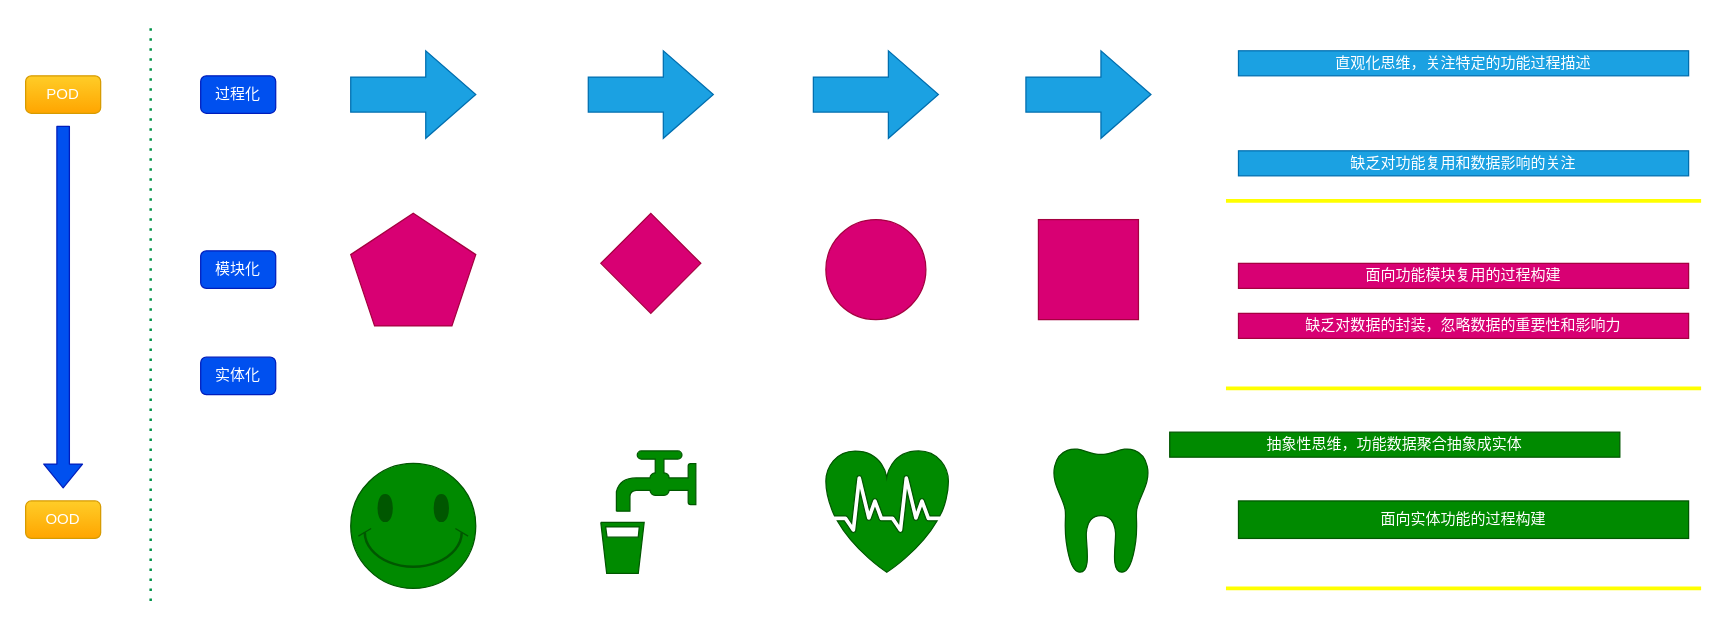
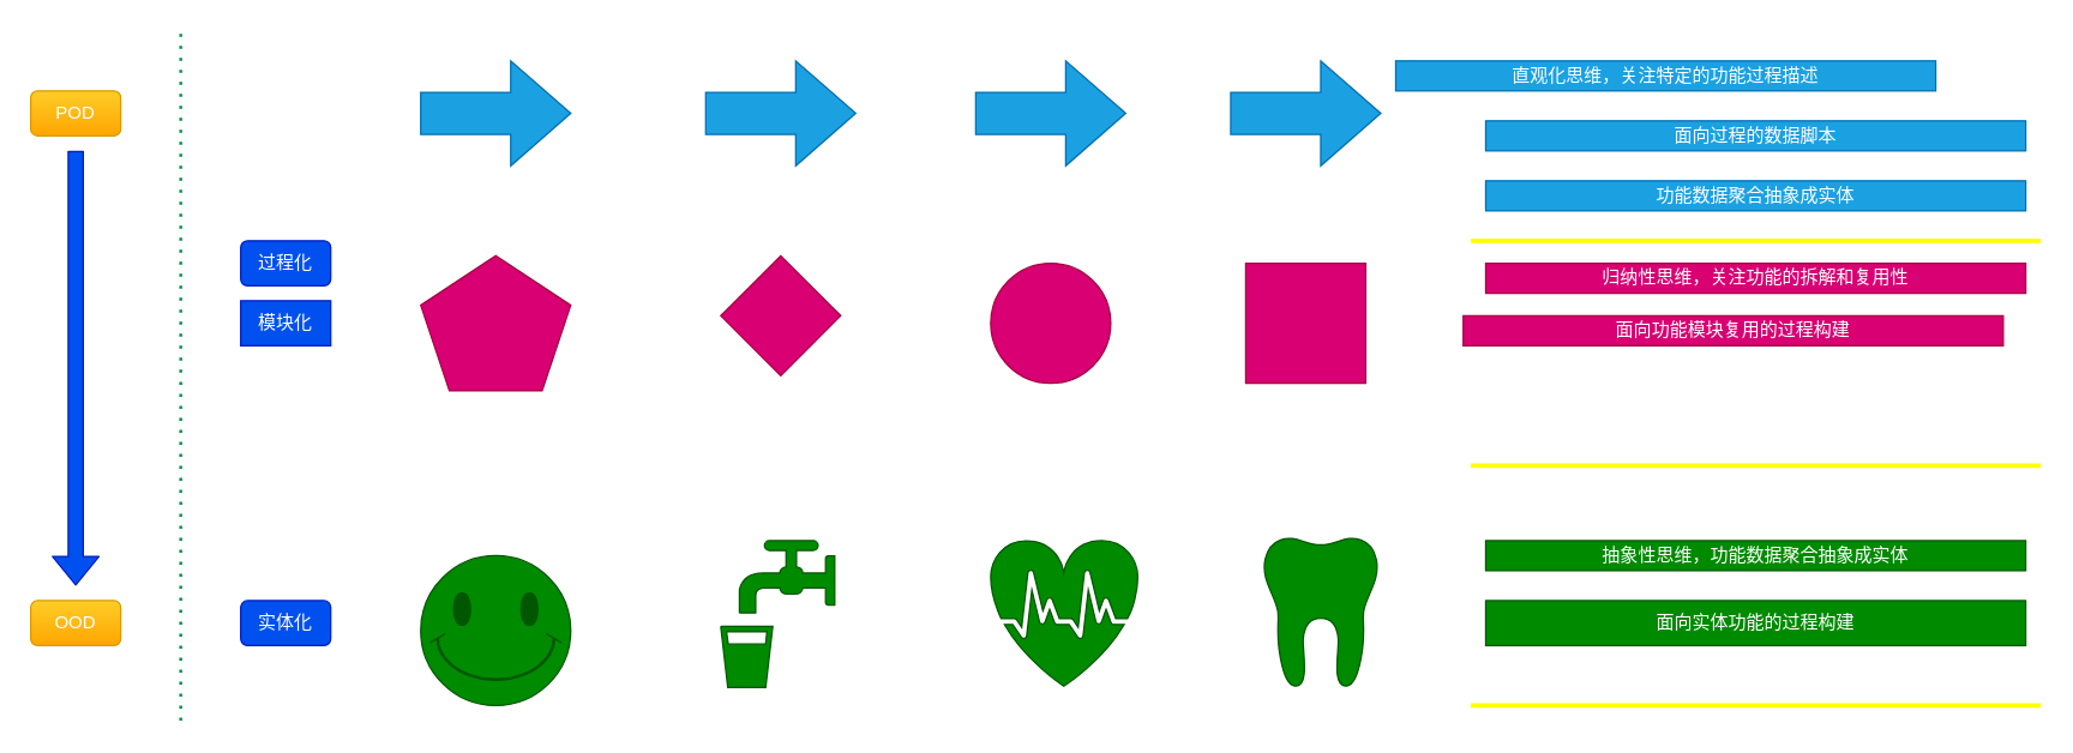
  <mxCell id="0" />
  <mxCell id="1" parent="0" />
- <mxCell id="2" value="过程化" style="rounded=1;whiteSpace=wrap;html=1;fillColor=#0050ef;strokeColor=#001DBC;fontColor=#ffffff;" parent="1" vertex="1"><mxGeometry x="160" y="60" width="60" height="30" as="geometry" /></mxCell>
+ <mxCell id="2" value="过程化" style="rounded=1;whiteSpace=wrap;html=1;fillColor=#0050ef;strokeColor=#001DBC;fontColor=#ffffff;" parent="1" vertex="1"><mxGeometry x="160" y="160" width="60" height="30" as="geometry" /></mxCell>
  <mxCell id="3" value="" style="html=1;shadow=0;dashed=0;align=center;verticalAlign=middle;shape=mxgraph.arrows2.arrow;dy=0.6;dx=40;notch=0;fillColor=#1ba1e2;strokeColor=#006EAF;fontColor=#ffffff;" parent="1" vertex="1"><mxGeometry x="280" y="40" width="100" height="70" as="geometry" /></mxCell>
  <mxCell id="4" value="" style="html=1;shadow=0;dashed=0;align=center;verticalAlign=middle;shape=mxgraph.arrows2.arrow;dy=0.6;dx=40;notch=0;fillColor=#1ba1e2;strokeColor=#006EAF;fontColor=#ffffff;" parent="1" vertex="1"><mxGeometry x="470" y="40" width="100" height="70" as="geometry" /></mxCell>
  <mxCell id="5" value="" style="html=1;shadow=0;dashed=0;align=center;verticalAlign=middle;shape=mxgraph.arrows2.arrow;dy=0.6;dx=40;notch=0;fillColor=#1ba1e2;strokeColor=#006EAF;fontColor=#ffffff;" parent="1" vertex="1"><mxGeometry x="650" y="40" width="100" height="70" as="geometry" /></mxCell>
  <mxCell id="6" value="" style="html=1;shadow=0;dashed=0;align=center;verticalAlign=middle;shape=mxgraph.arrows2.arrow;dy=0.6;dx=40;notch=0;fillColor=#1ba1e2;strokeColor=#006EAF;fontColor=#ffffff;" parent="1" vertex="1"><mxGeometry x="820" y="40" width="100" height="70" as="geometry" /></mxCell>
- <mxCell id="7" value="模块化" style="rounded=1;whiteSpace=wrap;html=1;fillColor=#0050ef;strokeColor=#001DBC;fontColor=#ffffff;" parent="1" vertex="1"><mxGeometry x="160" y="200" width="60" height="30" as="geometry" /></mxCell>
+ <mxCell id="7" value="模块化" style="whiteSpace=wrap;html=1;fillColor=#0050ef;strokeColor=#001DBC;fontColor=#ffffff;rounded=0;" parent="1" vertex="1"><mxGeometry x="160" y="200" width="60" height="30" as="geometry" /></mxCell>
  <mxCell id="8" value="" style="whiteSpace=wrap;html=1;shape=mxgraph.basic.pentagon;fillColor=#d80073;strokeColor=#A50040;fontColor=#ffffff;" parent="1" vertex="1"><mxGeometry x="280" y="170" width="100" height="90" as="geometry" /></mxCell>
  <mxCell id="9" value="" style="rhombus;whiteSpace=wrap;html=1;fillColor=#d80073;strokeColor=#A50040;fontColor=#ffffff;" parent="1" vertex="1"><mxGeometry x="480" y="170" width="80" height="80" as="geometry" /></mxCell>
  <mxCell id="10" value="" style="ellipse;whiteSpace=wrap;html=1;aspect=fixed;fillColor=#d80073;strokeColor=#A50040;fontColor=#ffffff;" parent="1" vertex="1"><mxGeometry x="660" y="175" width="80" height="80" as="geometry" /></mxCell>
  <mxCell id="11" value="" style="whiteSpace=wrap;html=1;aspect=fixed;fillColor=#d80073;strokeColor=#A50040;fontColor=#ffffff;" parent="1" vertex="1"><mxGeometry x="830" y="175" width="80" height="80" as="geometry" /></mxCell>
- <mxCell id="12" value="实体化" style="rounded=1;whiteSpace=wrap;html=1;fillColor=#0050ef;strokeColor=#001DBC;fontColor=#ffffff;" parent="1" vertex="1"><mxGeometry x="160" y="285" width="60" height="30" as="geometry" /></mxCell>
+ <mxCell id="12" value="实体化" style="rounded=1;whiteSpace=wrap;html=1;fillColor=#0050ef;strokeColor=#001DBC;fontColor=#ffffff;" parent="1" vertex="1"><mxGeometry x="160" y="400" width="60" height="30" as="geometry" /></mxCell>
  <mxCell id="13" value="" style="verticalLabelPosition=bottom;verticalAlign=top;html=1;shape=mxgraph.basic.smiley;fillColor=#008a00;strokeColor=#005700;fontColor=#ffffff;" parent="1" vertex="1"><mxGeometry x="280" y="370" width="100" height="100" as="geometry" /></mxCell>
  <mxCell id="14" value="" style="shape=mxgraph.signs.food.drinking_water_2;html=1;pointerEvents=1;fillColor=#008a00;strokeColor=#005700;verticalLabelPosition=bottom;verticalAlign=top;align=center;fontColor=#ffffff;" parent="1" vertex="1"><mxGeometry x="480" y="360" width="76" height="98" as="geometry" /></mxCell>
  <mxCell id="15" value="" style="shape=mxgraph.signs.healthcare.cardiology;html=1;pointerEvents=1;fillColor=#008a00;strokeColor=#005700;verticalLabelPosition=bottom;verticalAlign=top;align=center;fontColor=#ffffff;" parent="1" vertex="1"><mxGeometry x="660" y="360" width="98" height="97" as="geometry" /></mxCell>
  <mxCell id="16" value="" style="shape=mxgraph.signs.healthcare.tooth;html=1;pointerEvents=1;fillColor=#008a00;strokeColor=#005700;verticalLabelPosition=bottom;verticalAlign=top;align=center;fontColor=#ffffff;" parent="1" vertex="1"><mxGeometry x="840" y="356" width="80" height="101" as="geometry" /></mxCell>
- <mxCell id="17" value="直观化思维，关注特定的功能过程描述" style="text;html=1;strokeColor=#006EAF;fillColor=#1ba1e2;align=center;verticalAlign=middle;whiteSpace=wrap;rounded=0;fontColor=#ffffff;" parent="1" vertex="1"><mxGeometry x="990" y="40" width="360" height="20" as="geometry" /></mxCell>
- <mxCell id="19" value="缺乏对功能复用和数据影响的关注" style="text;html=1;strokeColor=#006EAF;fillColor=#1ba1e2;align=center;verticalAlign=middle;whiteSpace=wrap;rounded=0;fontColor=#ffffff;" parent="1" vertex="1"><mxGeometry x="990" y="120" width="360" height="20" as="geometry" /></mxCell>
- <mxCell id="21" value="面向功能模块复用的过程构建" style="text;html=1;strokeColor=#A50040;fillColor=#d80073;align=center;verticalAlign=middle;whiteSpace=wrap;rounded=0;fontColor=#ffffff;" parent="1" vertex="1"><mxGeometry x="990" y="210" width="360" height="20" as="geometry" /></mxCell>
- <mxCell id="22" value="缺乏对数据的封装，忽略数据的重要性和影响力" style="text;html=1;strokeColor=#A50040;fillColor=#d80073;align=center;verticalAlign=middle;whiteSpace=wrap;rounded=0;fontColor=#ffffff;" parent="1" vertex="1"><mxGeometry x="990" y="250" width="360" height="20" as="geometry" /></mxCell>
- <mxCell id="23" value="抽象性思维，功能数据聚合抽象成实体" style="text;html=1;strokeColor=#005700;fillColor=#008a00;align=center;verticalAlign=middle;whiteSpace=wrap;rounded=0;fontColor=#ffffff;" parent="1" vertex="1"><mxGeometry x="935" y="345" width="360" height="20" as="geometry" /></mxCell>
+ <mxCell id="17" value="直观化思维，关注特定的功能过程描述" style="text;html=1;strokeColor=#006EAF;fillColor=#1ba1e2;align=center;verticalAlign=middle;whiteSpace=wrap;rounded=0;fontColor=#ffffff;" parent="1" vertex="1"><mxGeometry x="930" y="40" width="360" height="20" as="geometry" /></mxCell>
+ <mxCell id="18" value="面向过程的数据脚本" style="text;html=1;strokeColor=#006EAF;fillColor=#1ba1e2;align=center;verticalAlign=middle;whiteSpace=wrap;rounded=0;fontColor=#ffffff;" parent="1" vertex="1"><mxGeometry x="990" y="80" width="360" height="20" as="geometry" /></mxCell>
+ <mxCell id="19" value="功能数据聚合抽象成实体" style="text;html=1;strokeColor=#006EAF;fillColor=#1ba1e2;align=center;verticalAlign=middle;whiteSpace=wrap;rounded=0;fontColor=#ffffff;" parent="1" vertex="1"><mxGeometry x="990" y="120" width="360" height="20" as="geometry" /></mxCell>
+ <mxCell id="20" value="归纳性思维，关注功能的拆解和复用性" style="text;html=1;strokeColor=#A50040;fillColor=#d80073;align=center;verticalAlign=middle;whiteSpace=wrap;rounded=0;fontColor=#ffffff;" parent="1" vertex="1"><mxGeometry x="990" y="175" width="360" height="20" as="geometry" /></mxCell>
+ <mxCell id="21" value="面向功能模块复用的过程构建" style="text;html=1;strokeColor=#A50040;fillColor=#d80073;align=center;verticalAlign=middle;whiteSpace=wrap;rounded=0;fontColor=#ffffff;" parent="1" vertex="1"><mxGeometry x="975" y="210" width="360" height="20" as="geometry" /></mxCell>
+ <mxCell id="23" value="抽象性思维，功能数据聚合抽象成实体" style="text;html=1;strokeColor=#005700;fillColor=#008a00;align=center;verticalAlign=middle;whiteSpace=wrap;rounded=0;fontColor=#ffffff;" parent="1" vertex="1"><mxGeometry x="990" y="360" width="360" height="20" as="geometry" /></mxCell>
  <mxCell id="24" value="面向实体功能的过程构建" style="text;html=1;strokeColor=#005700;fillColor=#008a00;align=center;verticalAlign=middle;whiteSpace=wrap;rounded=0;fontColor=#ffffff;" parent="1" vertex="1"><mxGeometry x="990" y="400" width="360" height="30" as="geometry" /></mxCell>
  <mxCell id="25" value="POD" style="rounded=1;whiteSpace=wrap;html=1;fillColor=#ffcd28;strokeColor=#d79b00;gradientColor=#ffa500;fontColor=#FFFFFF;" parent="1" vertex="1"><mxGeometry x="20" y="60" width="60" height="30" as="geometry" /></mxCell>
  <mxCell id="26" value="OOD" style="rounded=1;whiteSpace=wrap;html=1;fillColor=#ffcd28;strokeColor=#d79b00;gradientColor=#ffa500;fontColor=#FFFFFF;" parent="1" vertex="1"><mxGeometry x="20" y="400" width="60" height="30" as="geometry" /></mxCell>
  <mxCell id="27" value="" style="shape=flexArrow;endArrow=classic;html=1;fontColor=#FFFFFF;fillColor=#0050ef;strokeColor=#001DBC;" parent="1" edge="1"><mxGeometry width="50" height="50" relative="1" as="geometry"><mxPoint x="50" y="100" as="sourcePoint" /><mxPoint x="50" y="390" as="targetPoint" /></mxGeometry></mxCell>
  <mxCell id="28" value="" style="endArrow=none;dashed=1;html=1;dashPattern=1 3;strokeWidth=2;strokeColor=#00944A;" edge="1" parent="1"><mxGeometry width="50" height="50" relative="1" as="geometry"><mxPoint x="120" y="480" as="sourcePoint" /><mxPoint x="120" y="20" as="targetPoint" /></mxGeometry></mxCell>
  <mxCell id="29" value="" style="endArrow=none;html=1;strokeColor=#FFFF00;strokeWidth=3;" edge="1" parent="1"><mxGeometry width="50" height="50" relative="1" as="geometry"><mxPoint x="980" y="160" as="sourcePoint" /><mxPoint x="1360" y="160" as="targetPoint" /></mxGeometry></mxCell>
  <mxCell id="30" value="" style="endArrow=none;html=1;strokeColor=#FFFF00;strokeWidth=3;" edge="1" parent="1"><mxGeometry width="50" height="50" relative="1" as="geometry"><mxPoint x="980" y="310" as="sourcePoint" /><mxPoint x="1360" y="310" as="targetPoint" /></mxGeometry></mxCell>
  <mxCell id="31" value="" style="endArrow=none;html=1;strokeColor=#FFFF00;strokeWidth=3;" edge="1" parent="1"><mxGeometry width="50" height="50" relative="1" as="geometry"><mxPoint x="980" y="470" as="sourcePoint" /><mxPoint x="1360" y="470" as="targetPoint" /></mxGeometry></mxCell>
